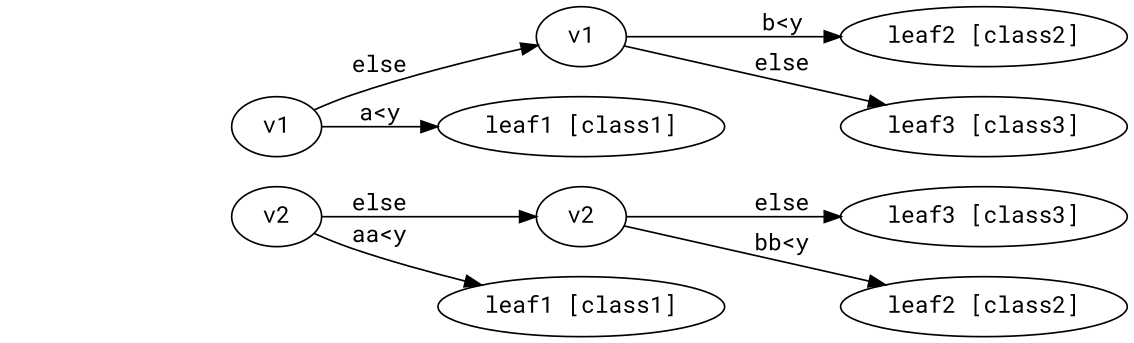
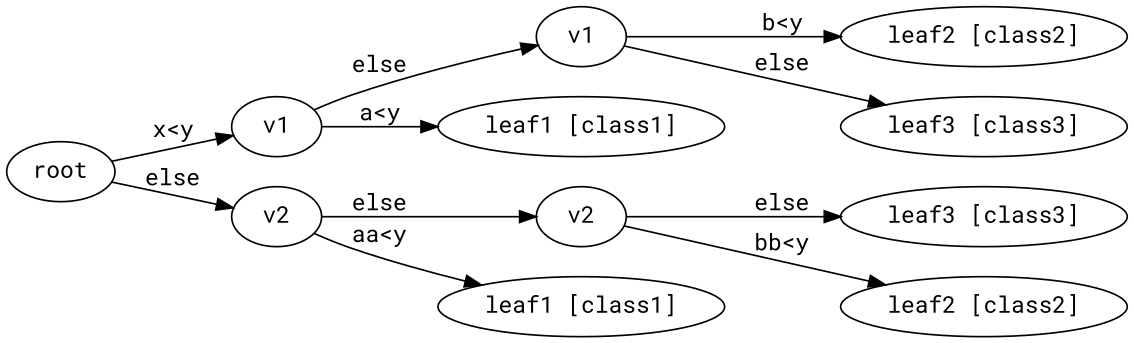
  digraph {
    rankdir=LR
    fontname="Roboto Mono"
    node [fontname="Roboto Mono"]
    edge [fontname="Roboto Mono"]
+   n1 [label=root]
    n2 [label=v1]
    n3 [label=v2]
    n4 [label=v1]
    n5 [label="leaf1 [class1]"]
    n6 [label=v2]
    n7 [label="leaf1 [class1]"]
    n8 [label="leaf2 [class2]"]
    n9 [label="leaf3 [class3]"]
    n10 [label="leaf3 [class3]"]
    n11 [label="leaf2 [class2]"]
+   n1 -> n2 [label="x<y"]
+   n1 -> n3 [label=else]
    n2 -> n4 [label=else]
    n2 -> n5 [label="a<y"]
    n3 -> n6 [label=else]
    n3 -> n7 [label="aa<y"]
    n4 -> n8 [label="b<y"]
    n4 -> n9 [label=else]
    n6 -> n10 [label=else]
    n6 -> n11 [label="bb<y"]
  }
